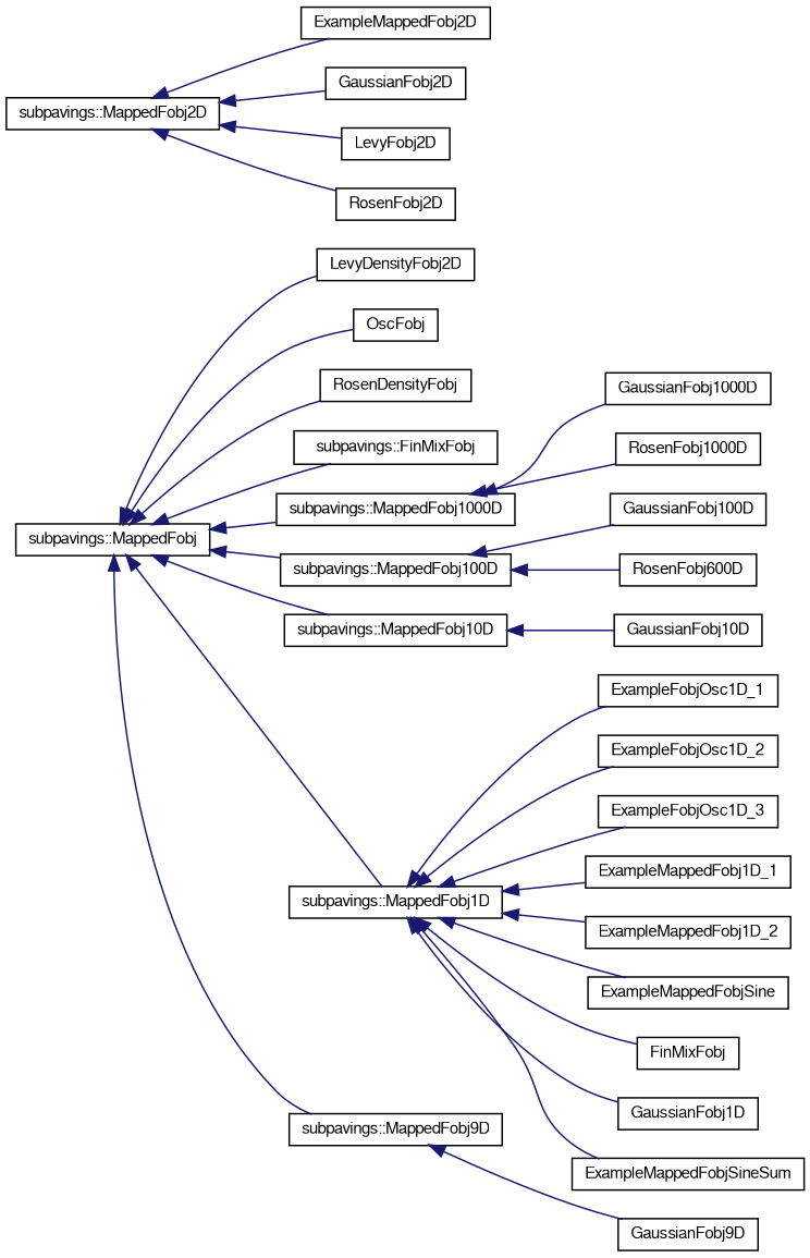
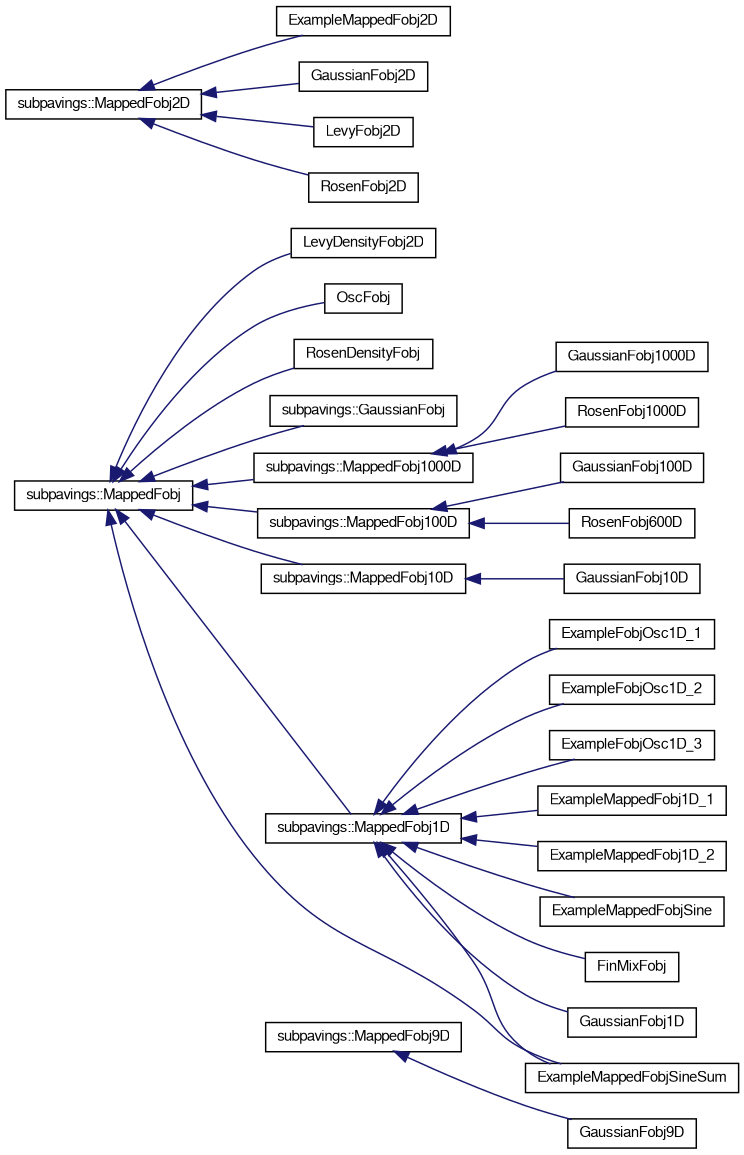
  digraph {
    rankdir=LR
    node [color=black fillcolor=white fontname=FreeSans fontsize=10 shape=record style=filled]
    edge [color=midnightblue dir=back fontname=FreeSans fontsize=10 labelfontname=FreeSans labelfontsize=10 style=solid]
    n1 [height=0.2 label="subpavings::MappedFobj" width=0.4]
    n2 [height=0.2 label=LevyDensityFobj2D width=0.4]
    n3 [height=0.2 label=OscFobj width=0.4]
    n4 [height=0.2 label=RosenDensityFobj width=0.4]
-   n5 [height=0.2 label="subpavings::FinMixFobj" width=0.4]
+   n5 [height=0.2 label="subpavings::GaussianFobj" width=0.4]
    n6 [height=0.2 label="subpavings::MappedFobj1000D" width=0.4]
    n7 [height=0.2 label="subpavings::MappedFobj100D" width=0.4]
    n8 [height=0.2 label="subpavings::MappedFobj10D" width=0.4]
    n9 [height=0.2 label="subpavings::MappedFobj1D" width=0.4]
    n10 [height=0.2 label="subpavings::MappedFobj9D" width=0.4]
    n11 [height=0.2 label=GaussianFobj1000D width=0.4]
    n12 [height=0.2 label=RosenFobj1000D width=0.4]
    n13 [height=0.2 label=GaussianFobj100D width=0.4]
    n14 [height=0.2 label=RosenFobj600D width=0.4]
    n15 [height=0.2 label=GaussianFobj10D width=0.4]
    n16 [height=0.2 label=ExampleFobjOsc1D_1 width=0.4]
    n17 [height=0.2 label=ExampleFobjOsc1D_2 width=0.4]
    n18 [height=0.2 label=ExampleFobjOsc1D_3 width=0.4]
    n19 [height=0.2 label=ExampleMappedFobj1D_1 width=0.4]
    n20 [height=0.2 label=ExampleMappedFobj1D_2 width=0.4]
    n21 [height=0.2 label=ExampleMappedFobjSine width=0.4]
    n22 [height=0.2 label=ExampleMappedFobjSineSum width=0.4]
    n23 [height=0.2 label=FinMixFobj width=0.4]
    n24 [height=0.2 label=GaussianFobj1D width=0.4]
    n25 [height=0.2 label="subpavings::MappedFobj2D" width=0.4]
    n26 [height=0.2 label=ExampleMappedFobj2D width=0.4]
    n27 [height=0.2 label=GaussianFobj2D width=0.4]
    n28 [height=0.2 label=LevyFobj2D width=0.4]
    n29 [height=0.2 label=RosenFobj2D width=0.4]
    n30 [height=0.2 label=GaussianFobj9D width=0.4]
    n1 -> n2
    n1 -> n3
    n1 -> n4
    n1 -> n5
    n1 -> n6
    n1 -> n7
    n1 -> n8
    n1 -> n9
-   n1 -> n10
+   n1 -> n22
    n6 -> n11
    n6 -> n12
    n7 -> n13
    n7 -> n14
    n8 -> n15
    n9 -> n16
    n9 -> n17
    n9 -> n18
    n9 -> n19
    n9 -> n20
    n9 -> n21
    n9 -> n22
    n9 -> n23
    n9 -> n24
    n10 -> n30
    n25 -> n26
    n25 -> n27
    n25 -> n28
    n25 -> n29
  }
